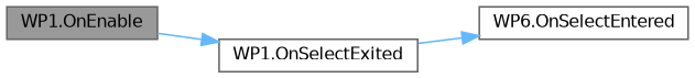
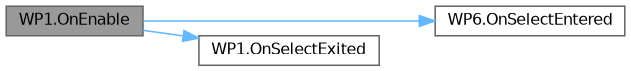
  digraph {
    rankdir=LR
    node [color=grey40 fillcolor=white fontname=Helvetica fontsize=10 shape=box style=filled]
    edge [color=steelblue1 fontname=Helvetica fontsize=10 labelfontname=Helvetica labelfontsize=10 style=solid]
    n1 [color=gray40 fillcolor=grey60 fontcolor=black height=0.2 label="WP1.OnEnable" width=0.4]
    n2 [height=0.2 label="WP6.OnSelectEntered" width=0.4]
    n3 [height=0.2 label="WP1.OnSelectExited" width=0.4]
-   n3 -> n2
+   n1 -> n2
    n1 -> n3
  }
